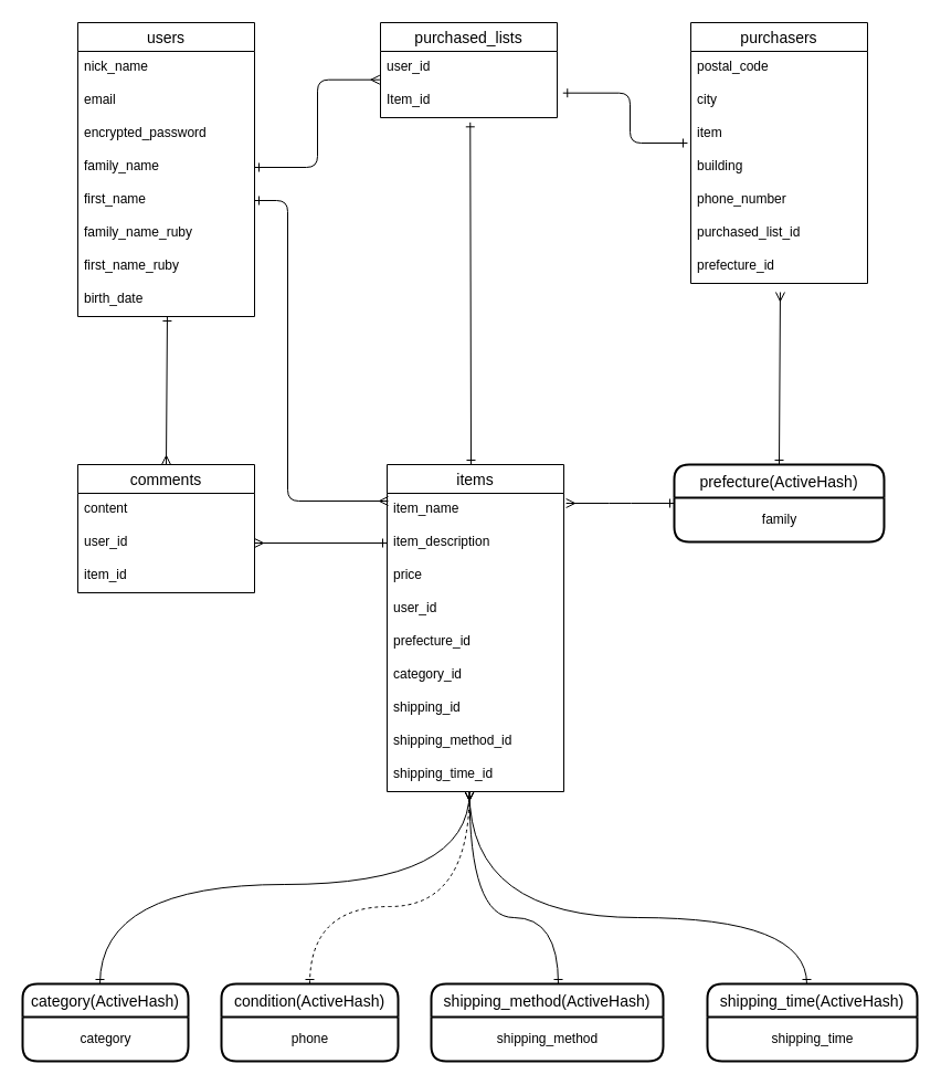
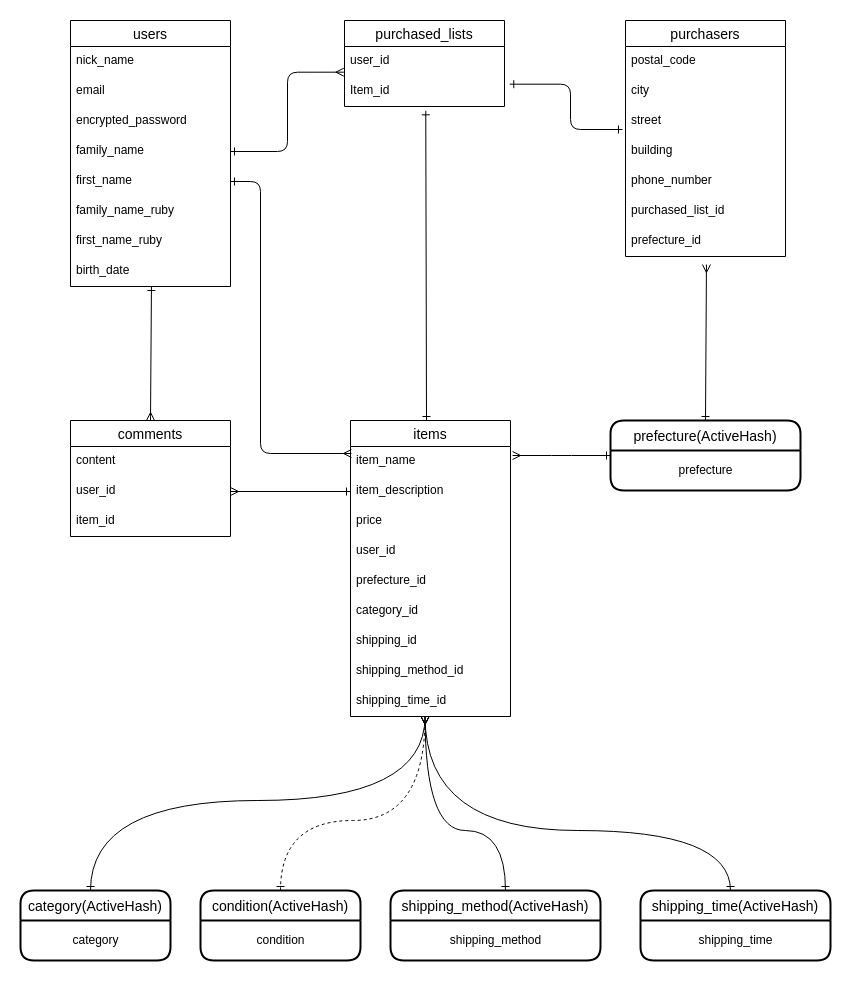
  <mxCell id="0" />
  <mxCell id="1" parent="0" />
  <mxCell id="2" value="items" style="swimlane;fontStyle=0;childLayout=stackLayout;horizontal=1;startSize=26;horizontalStack=0;resizeParent=1;resizeParentMax=0;resizeLast=0;collapsible=1;marginBottom=0;align=center;fontSize=14;" parent="1" vertex="1"><mxGeometry x="350" y="420" width="160" height="296" as="geometry" /></mxCell>
  <mxCell id="3" value="item_name" style="text;strokeColor=none;fillColor=none;spacingLeft=4;spacingRight=4;overflow=hidden;rotatable=0;points=[[0,0.5],[1,0.5]];portConstraint=eastwest;fontSize=12;" parent="2" vertex="1"><mxGeometry y="26" width="160" height="30" as="geometry" /></mxCell>
  <mxCell id="4" value="item_description" style="text;strokeColor=none;fillColor=none;spacingLeft=4;spacingRight=4;overflow=hidden;rotatable=0;points=[[0,0.5],[1,0.5]];portConstraint=eastwest;fontSize=12;" parent="2" vertex="1"><mxGeometry y="56" width="160" height="30" as="geometry" /></mxCell>
  <mxCell id="5" value="price" style="text;strokeColor=none;fillColor=none;spacingLeft=4;spacingRight=4;overflow=hidden;rotatable=0;points=[[0,0.5],[1,0.5]];portConstraint=eastwest;fontSize=12;" parent="2" vertex="1"><mxGeometry y="86" width="160" height="30" as="geometry" /></mxCell>
  <mxCell id="6" value="user_id" style="text;strokeColor=none;fillColor=none;spacingLeft=4;spacingRight=4;overflow=hidden;rotatable=0;points=[[0,0.5],[1,0.5]];portConstraint=eastwest;fontSize=12;" parent="2" vertex="1"><mxGeometry y="116" width="160" height="30" as="geometry" /></mxCell>
  <mxCell id="7" value="prefecture_id" style="text;strokeColor=none;fillColor=none;spacingLeft=4;spacingRight=4;overflow=hidden;rotatable=0;points=[[0,0.5],[1,0.5]];portConstraint=eastwest;fontSize=12;" parent="2" vertex="1"><mxGeometry y="146" width="160" height="30" as="geometry" /></mxCell>
  <mxCell id="8" value="category_id" style="text;strokeColor=none;fillColor=none;spacingLeft=4;spacingRight=4;overflow=hidden;rotatable=0;points=[[0,0.5],[1,0.5]];portConstraint=eastwest;fontSize=12;" parent="2" vertex="1"><mxGeometry y="176" width="160" height="30" as="geometry" /></mxCell>
  <mxCell id="9" value="shipping_id" style="text;strokeColor=none;fillColor=none;spacingLeft=4;spacingRight=4;overflow=hidden;rotatable=0;points=[[0,0.5],[1,0.5]];portConstraint=eastwest;fontSize=12;" parent="2" vertex="1"><mxGeometry y="206" width="160" height="30" as="geometry" /></mxCell>
  <mxCell id="10" value="shipping_method_id" style="text;strokeColor=none;fillColor=none;spacingLeft=4;spacingRight=4;overflow=hidden;rotatable=0;points=[[0,0.5],[1,0.5]];portConstraint=eastwest;fontSize=12;" parent="2" vertex="1"><mxGeometry y="236" width="160" height="30" as="geometry" /></mxCell>
  <mxCell id="11" value="shipping_time_id" style="text;strokeColor=none;fillColor=none;spacingLeft=4;spacingRight=4;overflow=hidden;rotatable=0;points=[[0,0.5],[1,0.5]];portConstraint=eastwest;fontSize=12;" parent="2" vertex="1"><mxGeometry y="266" width="160" height="30" as="geometry" /></mxCell>
  <mxCell id="12" value="users" style="swimlane;fontStyle=0;childLayout=stackLayout;horizontal=1;startSize=26;horizontalStack=0;resizeParent=1;resizeParentMax=0;resizeLast=0;collapsible=1;marginBottom=0;align=center;fontSize=14;" parent="1" vertex="1"><mxGeometry x="70" y="20" width="160" height="266" as="geometry" /></mxCell>
  <mxCell id="13" value="nick_name" style="text;strokeColor=none;fillColor=none;spacingLeft=4;spacingRight=4;overflow=hidden;rotatable=0;points=[[0,0.5],[1,0.5]];portConstraint=eastwest;fontSize=12;" parent="12" vertex="1"><mxGeometry y="26" width="160" height="30" as="geometry" /></mxCell>
  <mxCell id="14" value="email" style="text;strokeColor=none;fillColor=none;spacingLeft=4;spacingRight=4;overflow=hidden;rotatable=0;points=[[0,0.5],[1,0.5]];portConstraint=eastwest;fontSize=12;" parent="12" vertex="1"><mxGeometry y="56" width="160" height="30" as="geometry" /></mxCell>
  <mxCell id="15" value="encrypted_password" style="text;strokeColor=none;fillColor=none;spacingLeft=4;spacingRight=4;overflow=hidden;rotatable=0;points=[[0,0.5],[1,0.5]];portConstraint=eastwest;fontSize=12;" parent="12" vertex="1"><mxGeometry y="86" width="160" height="30" as="geometry" /></mxCell>
  <mxCell id="16" value="family_name" style="text;strokeColor=none;fillColor=none;spacingLeft=4;spacingRight=4;overflow=hidden;rotatable=0;points=[[0,0.5],[1,0.5]];portConstraint=eastwest;fontSize=12;" parent="12" vertex="1"><mxGeometry y="116" width="160" height="30" as="geometry" /></mxCell>
  <mxCell id="17" value="first_name" style="text;strokeColor=none;fillColor=none;spacingLeft=4;spacingRight=4;overflow=hidden;rotatable=0;points=[[0,0.5],[1,0.5]];portConstraint=eastwest;fontSize=12;" parent="12" vertex="1"><mxGeometry y="146" width="160" height="30" as="geometry" /></mxCell>
  <mxCell id="18" value="family_name_ruby" style="text;strokeColor=none;fillColor=none;spacingLeft=4;spacingRight=4;overflow=hidden;rotatable=0;points=[[0,0.5],[1,0.5]];portConstraint=eastwest;fontSize=12;" vertex="1" parent="12"><mxGeometry y="176" width="160" height="30" as="geometry" /></mxCell>
  <mxCell id="19" value="first_name_ruby" style="text;strokeColor=none;fillColor=none;spacingLeft=4;spacingRight=4;overflow=hidden;rotatable=0;points=[[0,0.5],[1,0.5]];portConstraint=eastwest;fontSize=12;" vertex="1" parent="12"><mxGeometry y="206" width="160" height="30" as="geometry" /></mxCell>
  <mxCell id="20" value="birth_date" style="text;strokeColor=none;fillColor=none;spacingLeft=4;spacingRight=4;overflow=hidden;rotatable=0;points=[[0,0.5],[1,0.5]];portConstraint=eastwest;fontSize=12;" parent="12" vertex="1"><mxGeometry y="236" width="160" height="30" as="geometry" /></mxCell>
  <mxCell id="21" value="comments" style="swimlane;fontStyle=0;childLayout=stackLayout;horizontal=1;startSize=26;horizontalStack=0;resizeParent=1;resizeParentMax=0;resizeLast=0;collapsible=1;marginBottom=0;align=center;fontSize=14;" parent="1" vertex="1"><mxGeometry x="70" y="420" width="160" height="116" as="geometry" /></mxCell>
  <mxCell id="22" value="content" style="text;strokeColor=none;fillColor=none;spacingLeft=4;spacingRight=4;overflow=hidden;rotatable=0;points=[[0,0.5],[1,0.5]];portConstraint=eastwest;fontSize=12;" parent="21" vertex="1"><mxGeometry y="26" width="160" height="30" as="geometry" /></mxCell>
  <mxCell id="23" value="user_id" style="text;strokeColor=none;fillColor=none;spacingLeft=4;spacingRight=4;overflow=hidden;rotatable=0;points=[[0,0.5],[1,0.5]];portConstraint=eastwest;fontSize=12;" parent="21" vertex="1"><mxGeometry y="56" width="160" height="30" as="geometry" /></mxCell>
  <mxCell id="24" value="item_id" style="text;strokeColor=none;fillColor=none;spacingLeft=4;spacingRight=4;overflow=hidden;rotatable=0;points=[[0,0.5],[1,0.5]];portConstraint=eastwest;fontSize=12;" parent="21" vertex="1"><mxGeometry y="86" width="160" height="30" as="geometry" /></mxCell>
  <mxCell id="25" style="edgeStyle=none;html=1;entryX=0.5;entryY=0;entryDx=0;entryDy=0;endArrow=ERmany;endFill=0;startArrow=ERone;startFill=0;exitX=0.506;exitY=1;exitDx=0;exitDy=0;exitPerimeter=0;" parent="1" source="20" target="21" edge="1"><mxGeometry relative="1" as="geometry"><mxPoint x="150" y="230" as="sourcePoint" /><Array as="points" /></mxGeometry></mxCell>
  <mxCell id="26" style="edgeStyle=none;html=1;exitX=0;exitY=0.5;exitDx=0;exitDy=0;entryX=1;entryY=0.5;entryDx=0;entryDy=0;startArrow=ERone;startFill=0;endArrow=ERmany;endFill=0;" parent="1" source="4" target="23" edge="1"><mxGeometry relative="1" as="geometry"><mxPoint x="350" y="461" as="sourcePoint" /><mxPoint x="230" y="431" as="targetPoint" /></mxGeometry></mxCell>
  <mxCell id="27" value="purchasers" style="swimlane;fontStyle=0;childLayout=stackLayout;horizontal=1;startSize=26;horizontalStack=0;resizeParent=1;resizeParentMax=0;resizeLast=0;collapsible=1;marginBottom=0;align=center;fontSize=14;" parent="1" vertex="1"><mxGeometry x="625" y="20" width="160" height="236" as="geometry" /></mxCell>
  <mxCell id="28" value="postal_code" style="text;strokeColor=none;fillColor=none;spacingLeft=4;spacingRight=4;overflow=hidden;rotatable=0;points=[[0,0.5],[1,0.5]];portConstraint=eastwest;fontSize=12;" parent="27" vertex="1"><mxGeometry y="26" width="160" height="30" as="geometry" /></mxCell>
  <mxCell id="29" value="city" style="text;strokeColor=none;fillColor=none;spacingLeft=4;spacingRight=4;overflow=hidden;rotatable=0;points=[[0,0.5],[1,0.5]];portConstraint=eastwest;fontSize=12;" parent="27" vertex="1"><mxGeometry y="56" width="160" height="30" as="geometry" /></mxCell>
- <mxCell id="30" value="item" style="text;strokeColor=none;fillColor=none;spacingLeft=4;spacingRight=4;overflow=hidden;rotatable=0;points=[[0,0.5],[1,0.5]];portConstraint=eastwest;fontSize=12;" parent="27" vertex="1"><mxGeometry y="86" width="160" height="30" as="geometry" /></mxCell>
+ <mxCell id="30" value="street" style="text;strokeColor=none;fillColor=none;spacingLeft=4;spacingRight=4;overflow=hidden;rotatable=0;points=[[0,0.5],[1,0.5]];portConstraint=eastwest;fontSize=12;" parent="27" vertex="1"><mxGeometry y="86" width="160" height="30" as="geometry" /></mxCell>
  <mxCell id="31" value="building" style="text;strokeColor=none;fillColor=none;spacingLeft=4;spacingRight=4;overflow=hidden;rotatable=0;points=[[0,0.5],[1,0.5]];portConstraint=eastwest;fontSize=12;" parent="27" vertex="1"><mxGeometry y="116" width="160" height="30" as="geometry" /></mxCell>
  <mxCell id="32" value="phone_number" style="text;strokeColor=none;fillColor=none;spacingLeft=4;spacingRight=4;overflow=hidden;rotatable=0;points=[[0,0.5],[1,0.5]];portConstraint=eastwest;fontSize=12;" parent="27" vertex="1"><mxGeometry y="146" width="160" height="30" as="geometry" /></mxCell>
  <mxCell id="33" value="purchased_list_id" style="text;strokeColor=none;fillColor=none;spacingLeft=4;spacingRight=4;overflow=hidden;rotatable=0;points=[[0,0.5],[1,0.5]];portConstraint=eastwest;fontSize=12;" parent="27" vertex="1"><mxGeometry y="176" width="160" height="30" as="geometry" /></mxCell>
  <mxCell id="34" value="prefecture_id" style="text;strokeColor=none;fillColor=none;spacingLeft=4;spacingRight=4;overflow=hidden;rotatable=0;points=[[0,0.5],[1,0.5]];portConstraint=eastwest;fontSize=12;" vertex="1" parent="27"><mxGeometry y="206" width="160" height="30" as="geometry" /></mxCell>
  <mxCell id="35" value="category(ActiveHash)" style="swimlane;childLayout=stackLayout;horizontal=1;startSize=30;horizontalStack=0;rounded=1;fontSize=14;fontStyle=0;strokeWidth=2;resizeParent=0;resizeLast=1;shadow=0;dashed=0;align=center;" parent="1" vertex="1"><mxGeometry x="20" y="890" width="150" height="70" as="geometry" /></mxCell>
  <mxCell id="36" value="category" style="text;html=1;align=center;verticalAlign=middle;resizable=0;points=[];autosize=1;strokeColor=none;fillColor=none;" parent="35" vertex="1"><mxGeometry y="30" width="150" height="40" as="geometry" /></mxCell>
  <mxCell id="37" value="condition(ActiveHash)" style="swimlane;childLayout=stackLayout;horizontal=1;startSize=30;horizontalStack=0;rounded=1;fontSize=14;fontStyle=0;strokeWidth=2;resizeParent=0;resizeLast=1;shadow=0;dashed=0;align=center;" parent="1" vertex="1"><mxGeometry x="200" y="890" width="160" height="70" as="geometry" /></mxCell>
- <mxCell id="38" value="phone" style="text;html=1;align=center;verticalAlign=middle;resizable=0;points=[];autosize=1;strokeColor=none;fillColor=none;" parent="37" vertex="1"><mxGeometry y="30" width="160" height="40" as="geometry" /></mxCell>
+ <mxCell id="38" value="condition" style="text;html=1;align=center;verticalAlign=middle;resizable=0;points=[];autosize=1;strokeColor=none;fillColor=none;" parent="37" vertex="1"><mxGeometry y="30" width="160" height="40" as="geometry" /></mxCell>
  <mxCell id="39" style="edgeStyle=orthogonalEdgeStyle;curved=1;html=1;entryX=0.503;entryY=1.067;entryDx=0;entryDy=0;entryPerimeter=0;startArrow=ERone;startFill=0;endArrow=none;endFill=0;strokeColor=none;" parent="1" source="41" target="11" edge="1"><mxGeometry relative="1" as="geometry"><Array as="points"><mxPoint x="505" y="626" /><mxPoint x="431" y="626" /></Array></mxGeometry></mxCell>
  <mxCell id="40" style="edgeStyle=orthogonalEdgeStyle;html=1;entryX=0.466;entryY=1;entryDx=0;entryDy=0;entryPerimeter=0;startArrow=ERone;startFill=0;endArrow=ERmany;endFill=0;rounded=1;elbow=vertical;jumpStyle=arc;curved=1;" parent="1" source="41" target="11" edge="1"><mxGeometry relative="1" as="geometry"><Array as="points"><mxPoint x="505" y="830" /><mxPoint x="425" y="830" /></Array></mxGeometry></mxCell>
  <mxCell id="41" value="shipping_method(ActiveHash)" style="swimlane;childLayout=stackLayout;horizontal=1;startSize=30;horizontalStack=0;rounded=1;fontSize=14;fontStyle=0;strokeWidth=2;resizeParent=0;resizeLast=1;shadow=0;dashed=0;align=center;" parent="1" vertex="1"><mxGeometry x="390" y="890" width="210" height="70" as="geometry" /></mxCell>
  <mxCell id="42" value="shipping_method" style="text;html=1;align=center;verticalAlign=middle;resizable=0;points=[];autosize=1;strokeColor=none;fillColor=none;" parent="41" vertex="1"><mxGeometry y="30" width="210" height="40" as="geometry" /></mxCell>
  <mxCell id="43" style="edgeStyle=elbowEdgeStyle;elbow=vertical;html=1;exitX=0;exitY=0.5;exitDx=0;exitDy=0;startArrow=ERone;startFill=0;endArrow=ERmany;endFill=0;entryX=1.013;entryY=0.3;entryDx=0;entryDy=0;entryPerimeter=0;" parent="1" source="45" target="3" edge="1"><mxGeometry relative="1" as="geometry"><mxPoint x="520" y="455" as="targetPoint" /></mxGeometry></mxCell>
  <mxCell id="44" style="elbow=vertical;html=1;exitX=0.5;exitY=0;exitDx=0;exitDy=0;startArrow=ERone;startFill=0;endArrow=ERmany;endFill=0;entryX=0.506;entryY=1.267;entryDx=0;entryDy=0;entryPerimeter=0;" parent="1" source="45" target="34" edge="1"><mxGeometry relative="1" as="geometry"><mxPoint x="570" y="140" as="targetPoint" /></mxGeometry></mxCell>
  <mxCell id="45" value="prefecture(ActiveHash)" style="swimlane;childLayout=stackLayout;horizontal=1;startSize=30;horizontalStack=0;rounded=1;fontSize=14;fontStyle=0;strokeWidth=2;resizeParent=0;resizeLast=1;shadow=0;dashed=0;align=center;" parent="1" vertex="1"><mxGeometry x="610" y="420" width="190" height="70" as="geometry" /></mxCell>
- <mxCell id="46" value="family" style="text;html=1;align=center;verticalAlign=middle;resizable=0;points=[];autosize=1;strokeColor=none;fillColor=none;" parent="45" vertex="1"><mxGeometry y="30" width="190" height="40" as="geometry" /></mxCell>
+ <mxCell id="46" value="prefecture" style="text;html=1;align=center;verticalAlign=middle;resizable=0;points=[];autosize=1;strokeColor=none;fillColor=none;" parent="45" vertex="1"><mxGeometry y="30" width="190" height="40" as="geometry" /></mxCell>
  <mxCell id="47" value="shipping_time(ActiveHash)" style="swimlane;childLayout=stackLayout;horizontal=1;startSize=30;horizontalStack=0;rounded=1;fontSize=14;fontStyle=0;strokeWidth=2;resizeParent=0;resizeLast=1;shadow=0;dashed=0;align=center;" parent="1" vertex="1"><mxGeometry x="640" y="890" width="190" height="70" as="geometry" /></mxCell>
  <mxCell id="48" value="shipping_time" style="text;html=1;align=center;verticalAlign=middle;resizable=0;points=[];autosize=1;strokeColor=none;fillColor=none;" parent="47" vertex="1"><mxGeometry y="30" width="190" height="40" as="geometry" /></mxCell>
  <mxCell id="49" style="edgeStyle=elbowEdgeStyle;html=1;startArrow=ERone;startFill=0;endArrow=ERmany;endFill=0;entryX=0.006;entryY=0.233;entryDx=0;entryDy=0;entryPerimeter=0;" parent="1" source="17" target="3" edge="1"><mxGeometry relative="1" as="geometry"><mxPoint x="300" y="181" as="targetPoint" /><Array as="points"><mxPoint x="260" y="270" /></Array></mxGeometry></mxCell>
  <mxCell id="50" style="edgeStyle=orthogonalEdgeStyle;html=1;entryX=0.466;entryY=1;entryDx=0;entryDy=0;entryPerimeter=0;startArrow=ERone;startFill=0;endArrow=ERmany;endFill=0;rounded=1;elbow=vertical;jumpStyle=arc;curved=1;exitX=0.5;exitY=0;exitDx=0;exitDy=0;dashed=1;" parent="1" source="37" target="11" edge="1"><mxGeometry relative="1" as="geometry"><mxPoint x="290" y="680" as="sourcePoint" /><mxPoint x="424.56" y="566" as="targetPoint" /><Array as="points"><mxPoint x="280" y="820" /><mxPoint x="425" y="820" /></Array></mxGeometry></mxCell>
  <mxCell id="51" style="edgeStyle=orthogonalEdgeStyle;html=1;entryX=0.466;entryY=1;entryDx=0;entryDy=0;entryPerimeter=0;startArrow=ERone;startFill=0;endArrow=ERmany;endFill=0;rounded=1;elbow=vertical;jumpStyle=arc;curved=1;" parent="1" source="35" target="11" edge="1"><mxGeometry relative="1" as="geometry"><mxPoint x="90" y="720" as="sourcePoint" /><mxPoint x="424.56" y="566" as="targetPoint" /><Array as="points"><mxPoint x="90" y="800" /><mxPoint x="425" y="800" /></Array></mxGeometry></mxCell>
  <mxCell id="52" style="edgeStyle=orthogonalEdgeStyle;html=1;entryX=0.466;entryY=1;entryDx=0;entryDy=0;entryPerimeter=0;startArrow=ERone;startFill=0;endArrow=ERmany;endFill=0;rounded=1;elbow=vertical;jumpStyle=arc;curved=1;" parent="1" target="11" edge="1"><mxGeometry relative="1" as="geometry"><mxPoint x="730" y="890" as="sourcePoint" /><mxPoint x="424.56" y="566" as="targetPoint" /><Array as="points"><mxPoint x="730" y="830" /><mxPoint x="425" y="830" /></Array></mxGeometry></mxCell>
  <mxCell id="53" value="purchased_lists" style="swimlane;fontStyle=0;childLayout=stackLayout;horizontal=1;startSize=26;horizontalStack=0;resizeParent=1;resizeParentMax=0;resizeLast=0;collapsible=1;marginBottom=0;align=center;fontSize=14;" vertex="1" parent="1"><mxGeometry x="344" y="20" width="160" height="86" as="geometry" /></mxCell>
  <mxCell id="54" value="user_id" style="text;strokeColor=none;fillColor=none;spacingLeft=4;spacingRight=4;overflow=hidden;rotatable=0;points=[[0,0.5],[1,0.5]];portConstraint=eastwest;fontSize=12;" vertex="1" parent="53"><mxGeometry y="26" width="160" height="30" as="geometry" /></mxCell>
  <mxCell id="55" value="Item_id" style="text;strokeColor=none;fillColor=none;spacingLeft=4;spacingRight=4;overflow=hidden;rotatable=0;points=[[0,0.5],[1,0.5]];portConstraint=eastwest;fontSize=12;" vertex="1" parent="53"><mxGeometry y="56" width="160" height="30" as="geometry" /></mxCell>
  <mxCell id="56" style="html=1;startArrow=ERone;startFill=0;endArrow=ERone;endFill=0;exitX=0.508;exitY=1.144;exitDx=0;exitDy=0;exitPerimeter=0;" edge="1" parent="1" source="55"><mxGeometry relative="1" as="geometry"><mxPoint x="426.08" y="136" as="sourcePoint" /><mxPoint x="426" y="420" as="targetPoint" /></mxGeometry></mxCell>
  <mxCell id="57" style="html=1;startArrow=ERone;startFill=0;endArrow=ERone;endFill=0;edgeStyle=orthogonalEdgeStyle;entryX=-0.019;entryY=-0.233;entryDx=0;entryDy=0;entryPerimeter=0;exitX=1.033;exitY=0.256;exitDx=0;exitDy=0;exitPerimeter=0;" edge="1" parent="1" source="55" target="31"><mxGeometry relative="1" as="geometry"><mxPoint x="590" y="20" as="sourcePoint" /><mxPoint x="600" y="159" as="targetPoint" /><Array as="points"><mxPoint x="570" y="84" /><mxPoint x="570" y="129" /></Array></mxGeometry></mxCell>
  <mxCell id="58" style="edgeStyle=orthogonalEdgeStyle;html=1;exitX=1;exitY=0.5;exitDx=0;exitDy=0;entryX=-0.004;entryY=0.856;entryDx=0;entryDy=0;entryPerimeter=0;startArrow=ERone;startFill=0;endArrow=ERmany;endFill=0;" edge="1" parent="1" source="16" target="54"><mxGeometry relative="1" as="geometry" /></mxCell>
